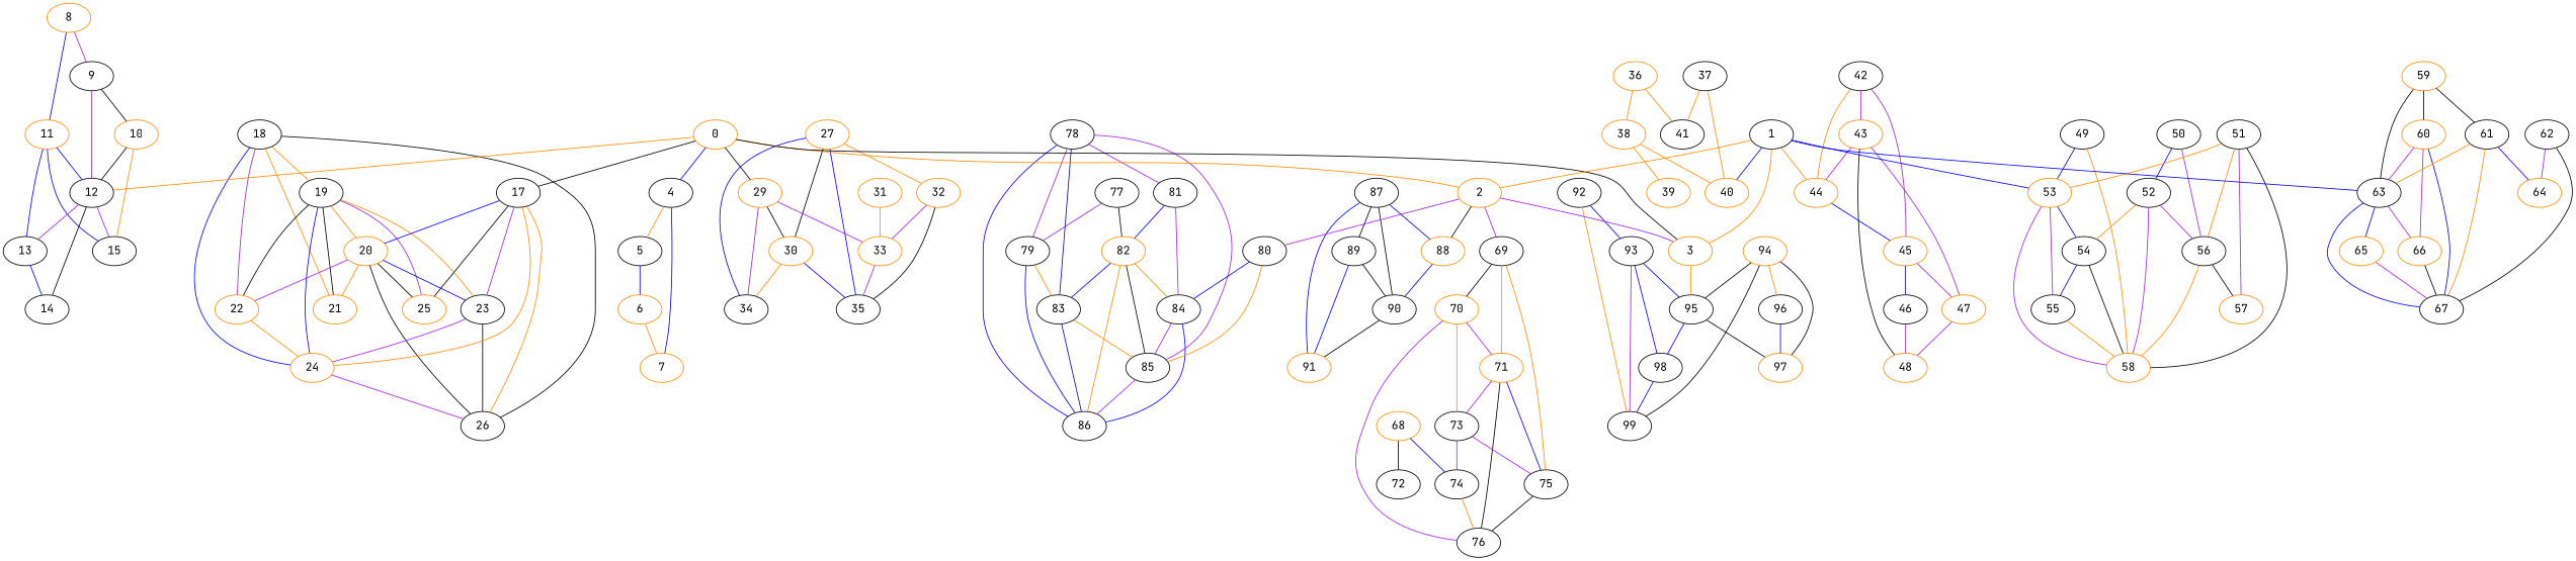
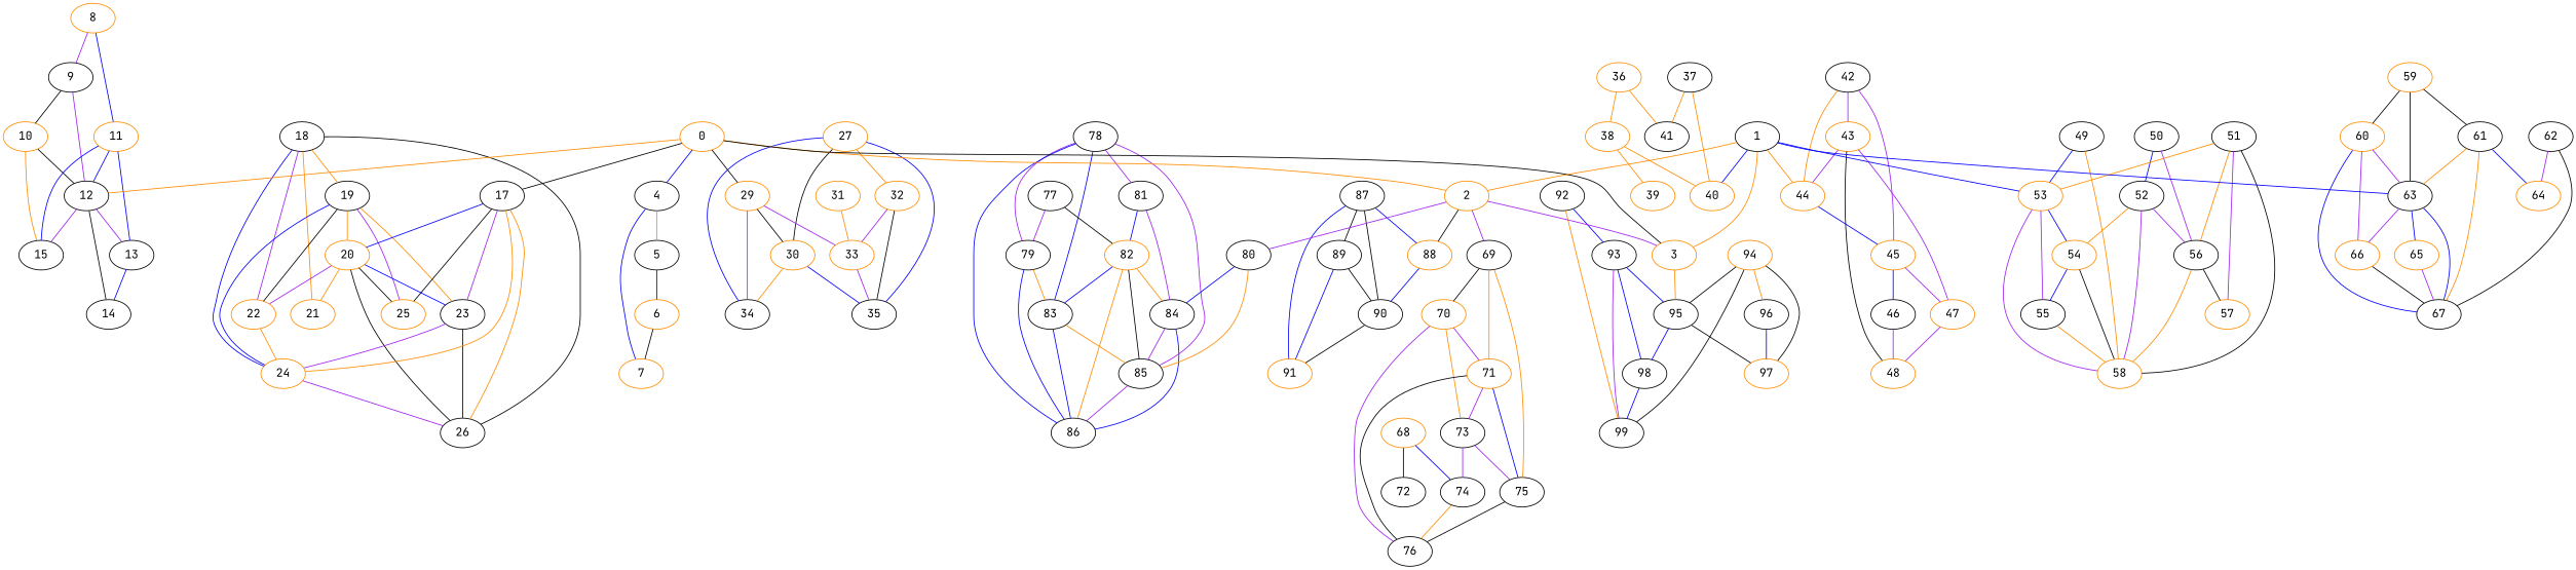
  graph {
    fontname="JetBrains Mono"
    node [color=black fontname="JetBrains Mono"]
    edge [color=blue fontname="JetBrains Mono"]
    4
    5
    7 [color=darkorange]
    6 [color=darkorange]
    8 [color=darkorange]
    9
    11 [color=darkorange]
    10 [color=darkorange]
    12
    15
    13
    14
    24 [color=darkorange]
    18
    26
    19
    21 [color=darkorange]
    22 [color=darkorange]
    20 [color=darkorange]
    25 [color=darkorange]
    23
    17
    27 [color=darkorange]
    30 [color=darkorange]
    32 [color=darkorange]
    34
    35
    33 [color=darkorange]
    31 [color=darkorange]
    29 [color=darkorange]
    36 [color=darkorange]
    38 [color=darkorange]
    41
    40 [color=darkorange]
    39 [color=darkorange]
    37
    43 [color=darkorange]
    44 [color=darkorange]
    47 [color=darkorange]
    48 [color=darkorange]
    42
    45 [color=darkorange]
    46
    53 [color=darkorange]
    49
    58 [color=darkorange]
-   54
+   54 [color=darkorange]
    55
    50
    52
    56
    57 [color=darkorange]
    51
    59 [color=darkorange]
    60 [color=darkorange]
    61
    63
    66 [color=darkorange]
    67
    64 [color=darkorange]
    65 [color=darkorange]
    62
    68 [color=darkorange]
    72
    74
    76
    70 [color=darkorange]
    69
    71 [color=darkorange]
    75
    73
    77
    79
    82 [color=darkorange]
    83
    86
    85
    84
    78
    81
    80
    88 [color=darkorange]
    87
    89
    90
    91 [color=darkorange]
    92
    93
    99
    95
    98
    97 [color=darkorange]
    94 [color=darkorange]
    96
    0 [color=darkorange]
    2 [color=darkorange]
    3 [color=darkorange]
    1
    4 -- 5 [color=darkorange]
    4 -- 7
    5 -- 6
-   6 -- 7 [color=darkorange]
+   6 -- 7 [color=black]
    8 -- 9 [color=purple]
    8 -- 11
    9 -- 10 [color=black]
    9 -- 12 [color=purple]
    11 -- 12
    11 -- 15
    11 -- 13
    10 -- 12 [color=black]
    10 -- 15 [color=darkorange]
    12 -- 15 [color=purple]
    12 -- 13 [color=purple]
    12 -- 14 [color=black]
    13 -- 14
    24 -- 26 [color=purple]
    18 -- 24
    18 -- 26 [color=black]
    18 -- 19 [color=darkorange]
    18 -- 21 [color=darkorange]
    18 -- 22 [color=purple]
    19 -- 24
-   19 -- 21 [color=black]
    19 -- 22 [color=black]
    19 -- 20 [color=darkorange]
    19 -- 25 [color=purple]
    19 -- 23 [color=darkorange]
    22 -- 24 [color=darkorange]
    20 -- 26 [color=black]
    20 -- 21 [color=darkorange]
    20 -- 22 [color=purple]
    20 -- 25 [color=black]
    20 -- 23
    23 -- 24 [color=purple]
    23 -- 26 [color=black]
    17 -- 24 [color=darkorange]
    17 -- 26 [color=darkorange]
    17 -- 20
    17 -- 25 [color=black]
    17 -- 23 [color=purple]
    27 -- 30 [color=black]
    27 -- 32 [color=darkorange]
    27 -- 34
    27 -- 35
    30 -- 34 [color=darkorange]
    30 -- 35
    32 -- 35 [color=black]
    32 -- 33 [color=purple]
    33 -- 35 [color=purple]
    31 -- 33 [color=darkorange]
    29 -- 30 [color=black]
    29 -- 34 [color=purple]
    29 -- 33 [color=purple]
    36 -- 38 [color=darkorange]
    36 -- 41 [color=darkorange]
    38 -- 40 [color=darkorange]
    38 -- 39 [color=darkorange]
    37 -- 41 [color=darkorange]
    37 -- 40 [color=darkorange]
    43 -- 44 [color=purple]
    43 -- 47 [color=purple]
    43 -- 48 [color=black]
    44 -- 45
    47 -- 48 [color=purple]
    42 -- 43 [color=purple]
    42 -- 44 [color=darkorange]
    42 -- 45 [color=purple]
    45 -- 47 [color=purple]
    45 -- 46
    46 -- 48 [color=purple]
    53 -- 58 [color=purple]
    53 -- 54
    53 -- 55 [color=purple]
    49 -- 53
    49 -- 58 [color=darkorange]
    54 -- 58 [color=black]
    54 -- 55
    55 -- 58 [color=darkorange]
    50 -- 52
    50 -- 56 [color=purple]
    52 -- 58 [color=purple]
    52 -- 54 [color=darkorange]
    52 -- 56 [color=purple]
    56 -- 58 [color=darkorange]
    56 -- 57 [color=black]
    51 -- 53 [color=darkorange]
    51 -- 58 [color=black]
    51 -- 56 [color=darkorange]
    51 -- 57 [color=purple]
    59 -- 60 [color=black]
    59 -- 61 [color=black]
    59 -- 63 [color=black]
    60 -- 63 [color=purple]
    60 -- 66 [color=purple]
    60 -- 67
    61 -- 63 [color=darkorange]
    61 -- 67 [color=darkorange]
    61 -- 64
    63 -- 66 [color=purple]
    63 -- 67
    63 -- 65
    66 -- 67 [color=black]
    65 -- 67 [color=purple]
    62 -- 67 [color=black]
    62 -- 64 [color=purple]
    68 -- 72 [color=black]
    68 -- 74
    74 -- 76 [color=darkorange]
    70 -- 76 [color=purple]
    70 -- 71 [color=purple]
    70 -- 73 [color=darkorange]
    69 -- 70 [color=black]
    69 -- 71 [color=darkorange]
    69 -- 75 [color=darkorange]
    71 -- 76 [color=black]
    71 -- 75
    71 -- 73 [color=purple]
    75 -- 76 [color=black]
    73 -- 74 [color=purple]
    73 -- 75 [color=purple]
    77 -- 79 [color=purple]
    77 -- 82 [color=black]
    79 -- 83 [color=darkorange]
    79 -- 86
    82 -- 83
    82 -- 86 [color=darkorange]
    82 -- 85 [color=black]
    82 -- 84 [color=darkorange]
    83 -- 86
    83 -- 85 [color=darkorange]
    85 -- 86 [color=purple]
    84 -- 86
    84 -- 85 [color=purple]
    78 -- 79 [color=purple]
    78 -- 83
    78 -- 86
    78 -- 85 [color=purple]
    78 -- 81 [color=purple]
    81 -- 82
    81 -- 84 [color=purple]
    80 -- 85 [color=darkorange]
    80 -- 84
    88 -- 90
    87 -- 88
    87 -- 89 [color=black]
    87 -- 90 [color=black]
    87 -- 91
    89 -- 90 [color=black]
    89 -- 91
    90 -- 91 [color=black]
    92 -- 93
    92 -- 99 [color=darkorange]
    93 -- 99 [color=purple]
    93 -- 95
    93 -- 98
    95 -- 98
    95 -- 97 [color=black]
    98 -- 99
    94 -- 99 [color=black]
    94 -- 95 [color=black]
    94 -- 97 [color=black]
    94 -- 96 [color=darkorange]
    96 -- 97
    0 -- 4
    0 -- 12 [color=darkorange]
    0 -- 17 [color=black]
    0 -- 29 [color=black]
    0 -- 2 [color=darkorange]
    0 -- 3 [color=black]
    2 -- 69 [color=purple]
    2 -- 80 [color=purple]
    2 -- 88 [color=black]
    2 -- 3 [color=purple]
    3 -- 95 [color=darkorange]
    1 -- 40
    1 -- 44 [color=darkorange]
    1 -- 53
    1 -- 63
    1 -- 2 [color=darkorange]
    1 -- 3 [color=darkorange]
  }
